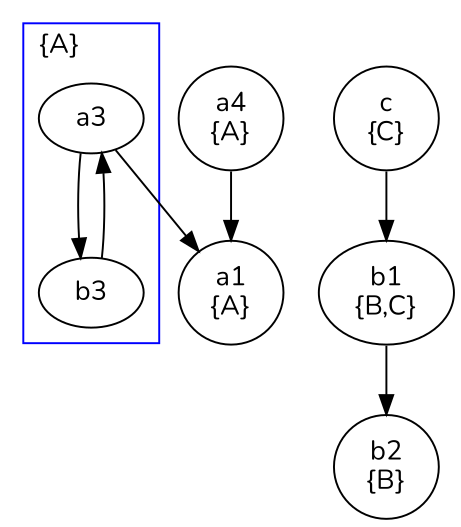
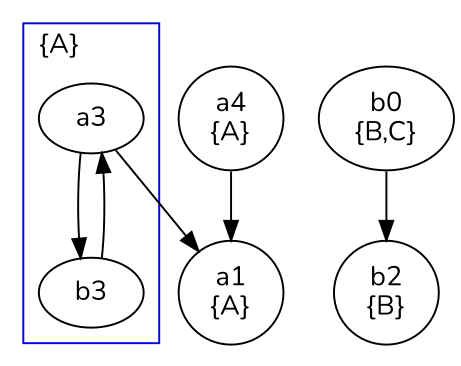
  digraph {
    dir=forward
    fontname=Nunito
    node [fontname=Nunito]
    edge [fontname=Nunito]
    a3
    b3
    n3 [label="a1\n{A}"]
    n4 [label="a4\n{A}"]
    n5 [label="b2\n{B}"]
-   n6 [label="b1\n{B,C}"]
-   n7 [label="c\n{C}"]
+   n6 [label="b0\n{B,C}"]
    subgraph cluster_1 {
      color=blue
      fill=blue
      label="{A}"
      labeljust=l
      a3
      b3
    }
    a3 -> b3
    a3 -> n3
    b3 -> a3
    n4 -> n3
    n6 -> n5
-   n7 -> n6
  }
